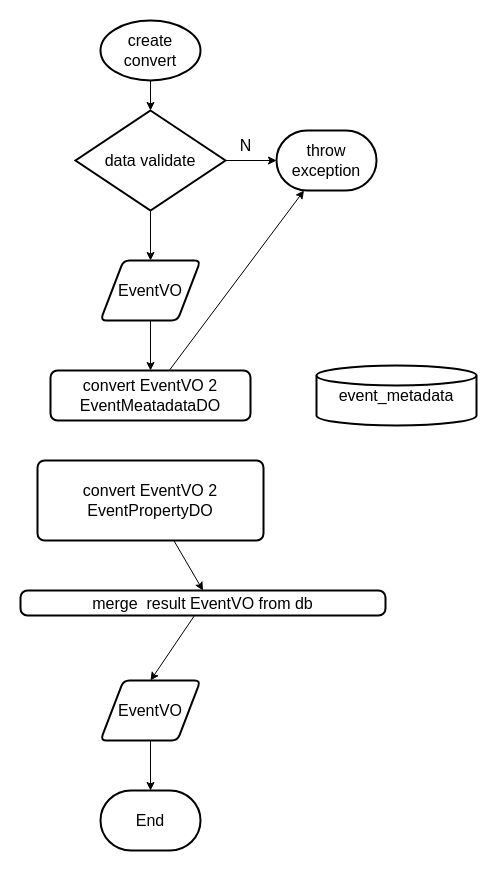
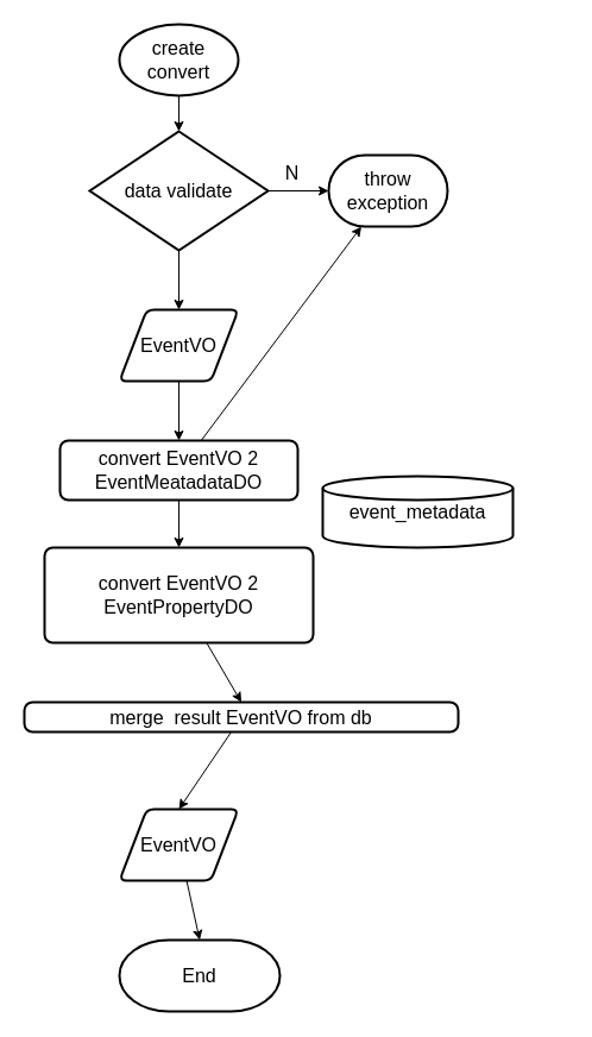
  <mxCell id="0" />
  <mxCell id="1" parent="0" />
  <mxCell id="2" style="edgeStyle=orthogonalEdgeStyle;rounded=0;orthogonalLoop=1;jettySize=auto;html=1;entryX=0.5;entryY=0;entryDx=0;entryDy=0;entryPerimeter=0;" edge="1" parent="1" source="3" target="6"><mxGeometry relative="1" as="geometry" /></mxCell>
  <mxCell id="3" value="create convert" style="strokeWidth=2;html=1;shape=mxgraph.flowchart.start_1;whiteSpace=wrap;fontSize=16;" vertex="1" parent="1"><mxGeometry x="100" y="20" width="100" height="60" as="geometry" /></mxCell>
  <mxCell id="4" style="edgeStyle=orthogonalEdgeStyle;rounded=0;orthogonalLoop=1;jettySize=auto;html=1;entryX=0;entryY=0.5;entryDx=0;entryDy=0;entryPerimeter=0;" edge="1" parent="1" source="6" target="8"><mxGeometry relative="1" as="geometry"><mxPoint x="351" y="240" as="targetPoint" /></mxGeometry></mxCell>
  <mxCell id="5" style="rounded=0;orthogonalLoop=1;jettySize=auto;html=1;entryX=0.5;entryY=0;entryDx=0;entryDy=0;fontSize=16;" edge="1" parent="1" source="6" target="10"><mxGeometry relative="1" as="geometry"><mxPoint x="150" y="260" as="targetPoint" /></mxGeometry></mxCell>
  <mxCell id="6" value="data validate" style="strokeWidth=2;html=1;shape=mxgraph.flowchart.decision;whiteSpace=wrap;fontSize=16;" vertex="1" parent="1"><mxGeometry x="75" y="110" width="150" height="100" as="geometry" /></mxCell>
  <mxCell id="7" value="N" style="text;html=1;align=center;verticalAlign=middle;resizable=0;points=[];autosize=1;strokeColor=none;fillColor=none;fontSize=16;" vertex="1" parent="1"><mxGeometry x="225" y="130" width="40" height="30" as="geometry" /></mxCell>
  <mxCell id="8" value="throw exception" style="strokeWidth=2;html=1;shape=mxgraph.flowchart.terminator;whiteSpace=wrap;fontSize=16;" vertex="1" parent="1"><mxGeometry x="276" y="130" width="100" height="60" as="geometry" /></mxCell>
  <mxCell id="9" style="edgeStyle=none;rounded=0;orthogonalLoop=1;jettySize=auto;html=1;entryX=0.5;entryY=0;entryDx=0;entryDy=0;fontSize=16;" edge="1" parent="1" source="10" target="13"><mxGeometry relative="1" as="geometry" /></mxCell>
  <mxCell id="10" value="EventVO" style="shape=parallelogram;html=1;strokeWidth=2;perimeter=parallelogramPerimeter;whiteSpace=wrap;rounded=1;arcSize=12;size=0.23;fontSize=16;" vertex="1" parent="1"><mxGeometry x="100" y="260" width="100" height="60" as="geometry" /></mxCell>
  <mxCell id="11" style="edgeStyle=none;rounded=0;orthogonalLoop=1;jettySize=auto;html=1;fontSize=16;" edge="1" parent="1" source="13" target="8"><mxGeometry relative="1" as="geometry" /></mxCell>
+ <mxCell id="12" style="edgeStyle=none;rounded=0;orthogonalLoop=1;jettySize=auto;html=1;entryX=0.5;entryY=0;entryDx=0;entryDy=0;fontSize=16;" edge="1" parent="1" source="13" target="16"><mxGeometry relative="1" as="geometry" /></mxCell>
  <mxCell id="13" value="convert EventVO 2 EventMeatadataDO" style="rounded=1;whiteSpace=wrap;html=1;absoluteArcSize=1;arcSize=14;strokeWidth=2;fontSize=16;" vertex="1" parent="1"><mxGeometry x="50" y="370" width="200" height="50" as="geometry" /></mxCell>
- <mxCell id="14" value="event_metadata" style="strokeWidth=2;html=1;shape=mxgraph.flowchart.database;whiteSpace=wrap;fontSize=16;" vertex="1" parent="1"><mxGeometry x="316" y="365" width="160" height="60" as="geometry" /></mxCell>
+ <mxCell id="14" value="event_metadata" style="strokeWidth=2;html=1;shape=mxgraph.flowchart.database;whiteSpace=wrap;fontSize=16;" vertex="1" parent="1"><mxGeometry x="271" y="400" width="160" height="60" as="geometry" /></mxCell>
  <mxCell id="15" style="edgeStyle=none;rounded=0;orthogonalLoop=1;jettySize=auto;html=1;entryX=0.5;entryY=0;entryDx=0;entryDy=0;fontSize=16;" edge="1" parent="1" source="16" target="18"><mxGeometry relative="1" as="geometry"><mxPoint x="150" y="600" as="targetPoint" /></mxGeometry></mxCell>
  <mxCell id="16" value="convert EventVO 2 EventPropertyDO" style="rounded=1;whiteSpace=wrap;html=1;absoluteArcSize=1;arcSize=14;strokeWidth=2;fontSize=16;" vertex="1" parent="1"><mxGeometry x="37" y="460" width="226" height="80" as="geometry" /></mxCell>
  <mxCell id="17" style="edgeStyle=none;rounded=0;orthogonalLoop=1;jettySize=auto;html=1;entryX=0.5;entryY=0;entryDx=0;entryDy=0;fontSize=16;" edge="1" parent="1" source="18" target="20"><mxGeometry relative="1" as="geometry" /></mxCell>
  <mxCell id="18" value="merge&amp;nbsp; result EventVO from db" style="rounded=1;whiteSpace=wrap;html=1;absoluteArcSize=1;arcSize=14;strokeWidth=2;fontSize=16;" vertex="1" parent="1"><mxGeometry x="20" y="590" width="365" height="25" as="geometry" /></mxCell>
  <mxCell id="19" style="edgeStyle=none;rounded=0;orthogonalLoop=1;jettySize=auto;html=1;entryX=0.5;entryY=0;entryDx=0;entryDy=0;entryPerimeter=0;fontSize=16;" edge="1" parent="1" source="20" target="21"><mxGeometry relative="1" as="geometry" /></mxCell>
  <mxCell id="20" value="EventVO" style="shape=parallelogram;html=1;strokeWidth=2;perimeter=parallelogramPerimeter;whiteSpace=wrap;rounded=1;arcSize=12;size=0.23;fontSize=16;" vertex="1" parent="1"><mxGeometry x="100" y="680" width="100" height="60" as="geometry" /></mxCell>
- <mxCell id="21" value="End" style="strokeWidth=2;html=1;shape=mxgraph.flowchart.terminator;whiteSpace=wrap;fontSize=16;" vertex="1" parent="1"><mxGeometry x="100" y="790" width="100" height="60" as="geometry" /></mxCell>
+ <mxCell id="21" value="End" style="strokeWidth=2;html=1;shape=mxgraph.flowchart.terminator;whiteSpace=wrap;fontSize=16;" vertex="1" parent="1"><mxGeometry x="100" y="790" width="135" height="60" as="geometry" /></mxCell>
